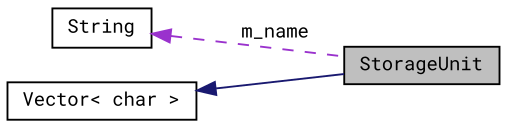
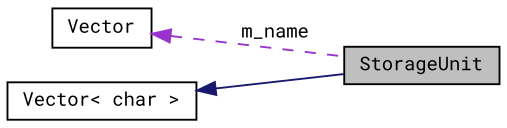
  digraph {
    fontname="Roboto Mono"
    rankdir=LR
    node [color=black fillcolor=white fontname="Roboto Mono" fontsize=10 shape=record style=filled]
    edge [dir=back fontname="Roboto Mono" fontsize=10 labelfontname=Helvetica labelfontsize=10]
    n1 [fillcolor=grey75 fontcolor=black height=0.2 label=StorageUnit width=0.4]
-   n2 [height=0.2 label=String width=0.4]
+   n2 [height=0.2 label=Vector width=0.4]
    n3 [height=0.2 label="Vector\< char \>" width=0.4]
    n2 -> n1 [color=darkorchid3 label=" m_name" style=dashed]
    n3 -> n1 [color=midnightblue style=solid]
  }
